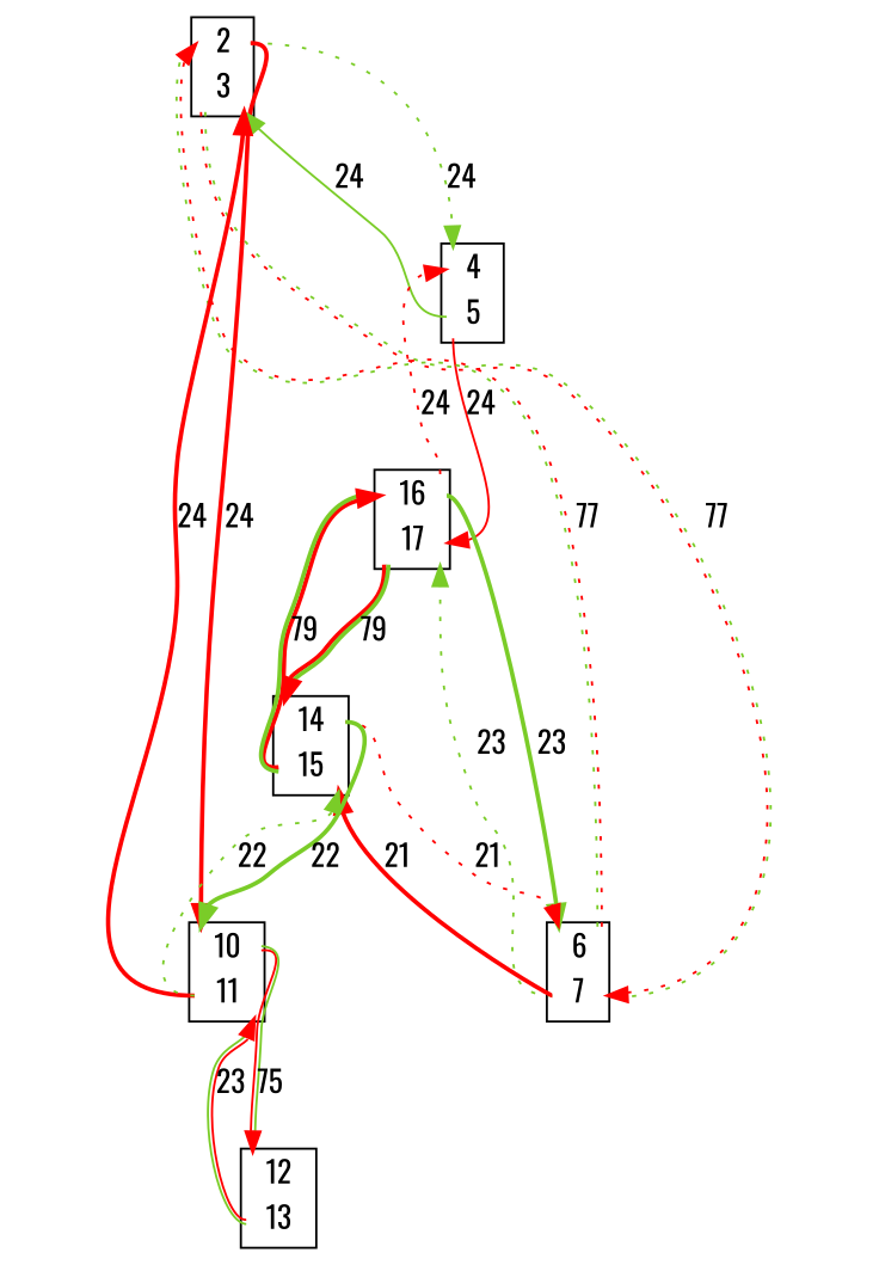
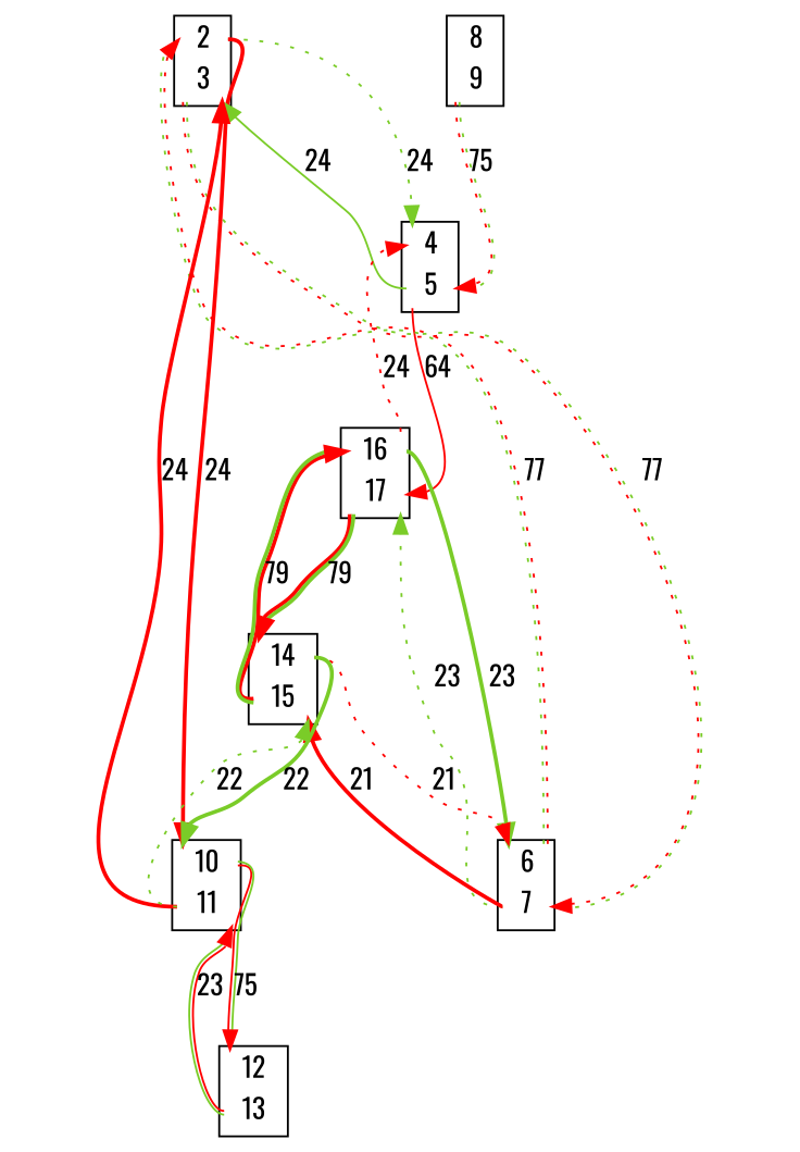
  digraph {
    fontname=Oswald
    node [color=black fillcolor=white fontname=Oswald shape=plaintext style=filled]
    edge [color="0 1 1:0.250 0.800 0.800" fontname=Oswald headport=port_0x7febb54103d0_in style=dotted tailport=port_0x7febb63a7490_out]
    n1 [label=<<TABLE bgcolor = "white"> <TR><TD BORDER = "0" PORT = "port_0x7febb63a7490_in"></TD><TD BORDER = "0" PORT = "port_">2</TD><TD BORDER = "0" PORT = "port_0x7febb63a7490_out"></TD></TR> <TR><TD BORDER = "0" PORT = "port_0x7febb631ff70_out"></TD><TD BORDER = "0" PORT = "port_">3</TD><TD BORDER = "0" PORT = "port_0x7febb631ff70_in"></TD></TR> </TABLE>>]
    n2 [label=<<TABLE bgcolor = "white"> <TR><TD BORDER = "0" PORT = "port_0x7febb54103d0_in"></TD><TD BORDER = "0" PORT = "port_">4</TD><TD BORDER = "0" PORT = "port_0x7febb54103d0_out"></TD></TR> <TR><TD BORDER = "0" PORT = "port_0x7febb631ffd0_out"></TD><TD BORDER = "0" PORT = "port_">5</TD><TD BORDER = "0" PORT = "port_0x7febb631ffd0_in"></TD></TR> </TABLE>>]
    n3 [label=<<TABLE bgcolor = "white"> <TR><TD BORDER = "0" PORT = "port_0x7febb631fdc0_in"></TD><TD BORDER = "0" PORT = "port_">6</TD><TD BORDER = "0" PORT = "port_0x7febb631fdc0_out"></TD></TR> <TR><TD BORDER = "0" PORT = "port_0x7febb631fe50_out"></TD><TD BORDER = "0" PORT = "port_">7</TD><TD BORDER = "0" PORT = "port_0x7febb631fe50_in"></TD></TR> </TABLE>>]
    n4 [label=<<TABLE bgcolor = "white"> <TR><TD BORDER = "0" PORT = "port_0x7febb63a7310_in"></TD><TD BORDER = "0" PORT = "port_">10</TD><TD BORDER = "0" PORT = "port_0x7febb63a7310_out"></TD></TR> <TR><TD BORDER = "0" PORT = "port_0x7febb58163a0_out"></TD><TD BORDER = "0" PORT = "port_">11</TD><TD BORDER = "0" PORT = "port_0x7febb58163a0_in"></TD></TR> </TABLE>>]
    n5 [label=<<TABLE bgcolor = "white"> <TR><TD BORDER = "0" PORT = "port_0x7febb63a7850_in"></TD><TD BORDER = "0" PORT = "port_">16</TD><TD BORDER = "0" PORT = "port_0x7febb63a7850_out"></TD></TR> <TR><TD BORDER = "0" PORT = "port_0x7febb63a7790_out"></TD><TD BORDER = "0" PORT = "port_">17</TD><TD BORDER = "0" PORT = "port_0x7febb63a7790_in"></TD></TR> </TABLE>>]
    n6 [label=<<TABLE bgcolor = "white"> <TR><TD BORDER = "0" PORT = "port_0x7febb54102b0_in"></TD><TD BORDER = "0" PORT = "port_">14</TD><TD BORDER = "0" PORT = "port_0x7febb54102b0_out"></TD></TR> <TR><TD BORDER = "0" PORT = "port_0x7febb63a7400_out"></TD><TD BORDER = "0" PORT = "port_">15</TD><TD BORDER = "0" PORT = "port_0x7febb63a7400_in"></TD></TR> </TABLE>>]
    n7 [label=<<TABLE bgcolor = "white"> <TR><TD BORDER = "0" PORT = "port_0x7febb5410400_in"></TD><TD BORDER = "0" PORT = "port_">12</TD><TD BORDER = "0" PORT = "port_0x7febb5410400_out"></TD></TR> <TR><TD BORDER = "0" PORT = "port_0x7febb54103a0_out"></TD><TD BORDER = "0" PORT = "port_">13</TD><TD BORDER = "0" PORT = "port_0x7febb54103a0_in"></TD></TR> </TABLE>>]
+   n8 [label=<<TABLE bgcolor = "white"> <TR><TD BORDER = "0" PORT = "port_0x7febb63a73a0_in"></TD><TD BORDER = "0" PORT = "port_">8</TD><TD BORDER = "0" PORT = "port_0x7febb63a73a0_out"></TD></TR> <TR><TD BORDER = "0" PORT = "port_0x7febb63a7280_out"></TD><TD BORDER = "0" PORT = "port_">9</TD><TD BORDER = "0" PORT = "port_0x7febb63a7280_in"></TD></TR> </TABLE>>]
    n1 -> n2 [color="0.250 0.800 0.800" label=24]
    n1 -> n3 [headport=port_0x7febb631fe50_in label=77 tailport=port_0x7febb631ff70_out]
    n1 -> n4 [color="0 1 1" headport=port_0x7febb63a7310_in label=24 style=bold]
    n2 -> n1 [color="0.250 0.800 0.800" headport=port_0x7febb631ff70_in label=24 style=solid tailport=port_0x7febb631ffd0_out]
-   n2 -> n5 [color="0 1 1" headport=port_0x7febb63a7790_in label=24 style=solid tailport=port_0x7febb631ffd0_out]
+   n2 -> n5 [color="0 1 1" headport=port_0x7febb63a7790_in label=64 style=solid tailport=port_0x7febb631ffd0_out]
    n3 -> n1 [headport=port_0x7febb63a7490_in label=77 tailport=port_0x7febb631fdc0_out]
    n3 -> n5 [color="0.250 0.800 0.800" headport=port_0x7febb63a7790_in label=23 tailport=port_0x7febb631fe50_out]
    n3 -> n6 [color="0 1 1" headport=port_0x7febb63a7400_in label=21 style=bold tailport=port_0x7febb631fe50_out]
    n4 -> n1 [color="0 1 1" headport=port_0x7febb631ff70_in label=24 style=bold tailport=port_0x7febb58163a0_out]
    n4 -> n6 [color="0.250 0.800 0.800" headport=port_0x7febb63a7400_in label=22 tailport=port_0x7febb58163a0_out]
    n4 -> n7 [headport=port_0x7febb5410400_in label=75 style=solid tailport=port_0x7febb63a7310_out]
    n5 -> n2 [color="0 1 1" label=24 tailport=port_0x7febb63a7850_out]
    n5 -> n3 [color="0.250 0.800 0.800" headport=port_0x7febb631fdc0_in label=23 style=bold tailport=port_0x7febb63a7850_out]
    n5 -> n6 [headport=port_0x7febb54102b0_in label=79 style=bold tailport=port_0x7febb63a7790_out]
    n6 -> n3 [color="0 1 1" headport=port_0x7febb631fdc0_in label=21 tailport=port_0x7febb54102b0_out]
    n6 -> n4 [color="0.250 0.800 0.800" headport=port_0x7febb63a7310_in label=22 style=bold tailport=port_0x7febb54102b0_out]
    n6 -> n5 [headport=port_0x7febb63a7850_in label=79 style=bold tailport=port_0x7febb63a7400_out]
    n7 -> n4 [headport=port_0x7febb58163a0_in label=23 style=solid tailport=port_0x7febb54103a0_out]
+   n8 -> n2 [headport=port_0x7febb631ffd0_in label=75 tailport=port_0x7febb63a7280_out]
  }
